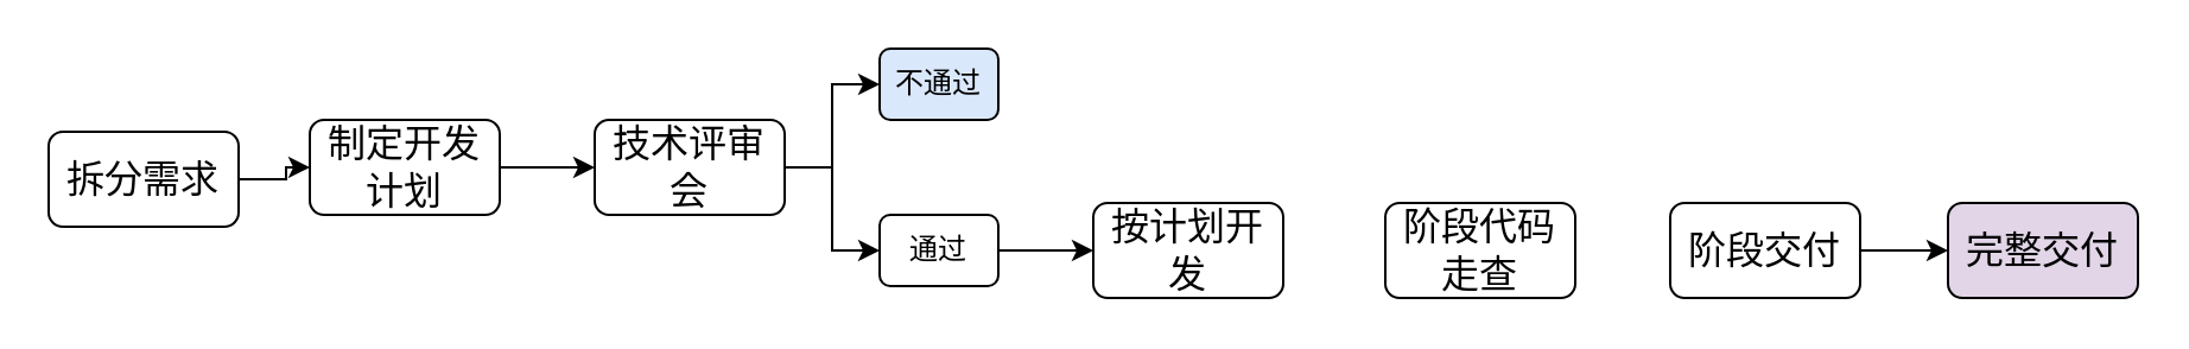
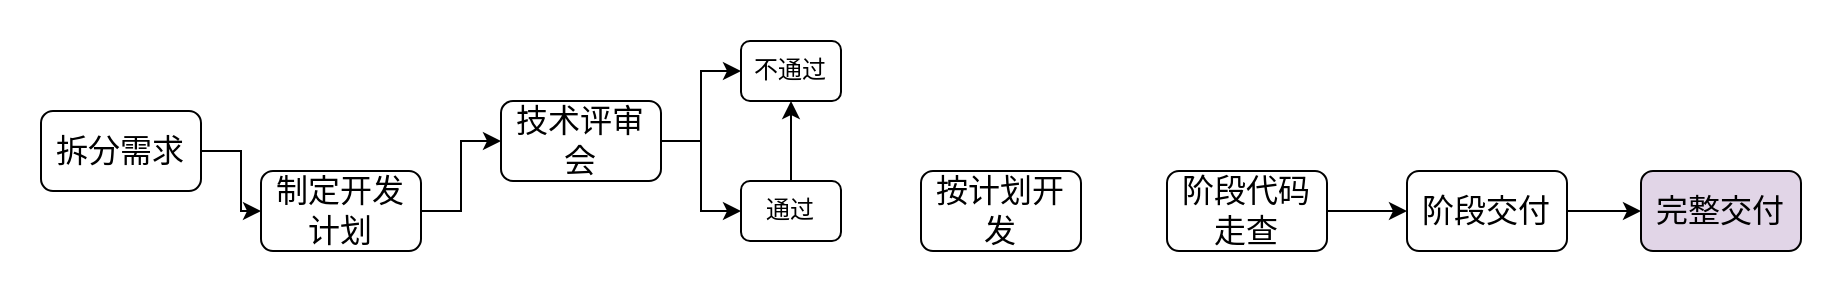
  <mxCell id="0" />
  <mxCell id="1" parent="0" />
  <mxCell id="2" value="" style="edgeStyle=orthogonalEdgeStyle;rounded=0;orthogonalLoop=1;jettySize=auto;html=1;" edge="1" parent="1" source="3" target="5"><mxGeometry relative="1" as="geometry" /></mxCell>
  <mxCell id="3" value="拆分需求" style="rounded=1;whiteSpace=wrap;html=1;fontSize=16;" vertex="1" parent="1"><mxGeometry x="20" y="55" width="80" height="40" as="geometry" /></mxCell>
  <mxCell id="4" value="" style="edgeStyle=orthogonalEdgeStyle;rounded=0;orthogonalLoop=1;jettySize=auto;html=1;" edge="1" parent="1" source="5" target="8"><mxGeometry relative="1" as="geometry" /></mxCell>
- <mxCell id="5" value="制定开发计划" style="rounded=1;whiteSpace=wrap;html=1;fontSize=16;" vertex="1" parent="1"><mxGeometry x="130" y="50" width="80" height="40" as="geometry" /></mxCell>
+ <mxCell id="5" value="制定开发计划" style="rounded=1;whiteSpace=wrap;html=1;fontSize=16;" vertex="1" parent="1"><mxGeometry x="130" y="85" width="80" height="40" as="geometry" /></mxCell>
  <mxCell id="6" style="edgeStyle=orthogonalEdgeStyle;rounded=0;orthogonalLoop=1;jettySize=auto;html=1;" edge="1" parent="1" source="8" target="9"><mxGeometry relative="1" as="geometry" /></mxCell>
  <mxCell id="7" style="edgeStyle=orthogonalEdgeStyle;rounded=0;orthogonalLoop=1;jettySize=auto;html=1;entryX=0;entryY=0.5;entryDx=0;entryDy=0;" edge="1" parent="1" source="8" target="11"><mxGeometry relative="1" as="geometry" /></mxCell>
  <mxCell id="8" value="技术评审会" style="rounded=1;whiteSpace=wrap;html=1;fontSize=16;" vertex="1" parent="1"><mxGeometry x="250" y="50" width="80" height="40" as="geometry" /></mxCell>
- <mxCell id="9" value="不通过" style="rounded=1;whiteSpace=wrap;html=1;fillColor=#dae8fc;" vertex="1" parent="1"><mxGeometry x="370" y="20" width="50" height="30" as="geometry" /></mxCell>
- <mxCell id="10" value="" style="edgeStyle=orthogonalEdgeStyle;rounded=0;orthogonalLoop=1;jettySize=auto;html=1;" edge="1" parent="1" source="11" target="12"><mxGeometry relative="1" as="geometry" /></mxCell>
+ <mxCell id="9" value="不通过" style="rounded=1;whiteSpace=wrap;html=1;" vertex="1" parent="1"><mxGeometry x="370" y="20" width="50" height="30" as="geometry" /></mxCell>
+ <mxCell id="10" value="" style="edgeStyle=orthogonalEdgeStyle;rounded=0;orthogonalLoop=1;jettySize=auto;html=1;" edge="1" parent="1" source="11" target="9"><mxGeometry relative="1" as="geometry" /></mxCell>
  <mxCell id="11" value="通过" style="rounded=1;whiteSpace=wrap;html=1;" vertex="1" parent="1"><mxGeometry x="370" y="90" width="50" height="30" as="geometry" /></mxCell>
  <mxCell id="12" value="按计划开发" style="rounded=1;whiteSpace=wrap;html=1;fontSize=16;" vertex="1" parent="1"><mxGeometry x="460" y="85" width="80" height="40" as="geometry" /></mxCell>
+ <mxCell id="13" value="" style="edgeStyle=orthogonalEdgeStyle;rounded=0;orthogonalLoop=1;jettySize=auto;html=1;" edge="1" parent="1" source="14" target="16"><mxGeometry relative="1" as="geometry" /></mxCell>
  <mxCell id="14" value="阶段代码走查" style="rounded=1;whiteSpace=wrap;html=1;fontSize=16;" vertex="1" parent="1"><mxGeometry x="583" y="85" width="80" height="40" as="geometry" /></mxCell>
  <mxCell id="15" value="" style="edgeStyle=orthogonalEdgeStyle;rounded=0;orthogonalLoop=1;jettySize=auto;html=1;" edge="1" parent="1" source="16" target="17"><mxGeometry relative="1" as="geometry" /></mxCell>
  <mxCell id="16" value="阶段交付" style="rounded=1;whiteSpace=wrap;html=1;fontSize=16;" vertex="1" parent="1"><mxGeometry x="703" y="85" width="80" height="40" as="geometry" /></mxCell>
  <mxCell id="17" value="完整交付" style="rounded=1;whiteSpace=wrap;html=1;fontSize=16;fillColor=#e1d5e7;" vertex="1" parent="1"><mxGeometry x="820" y="85" width="80" height="40" as="geometry" /></mxCell>
